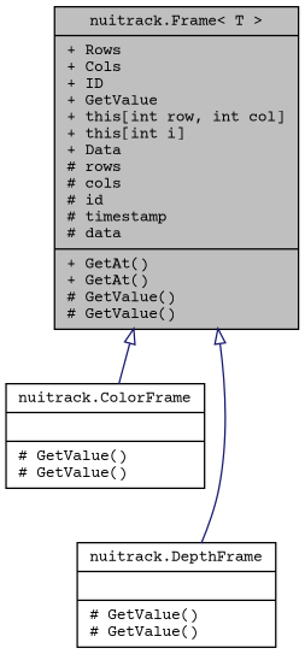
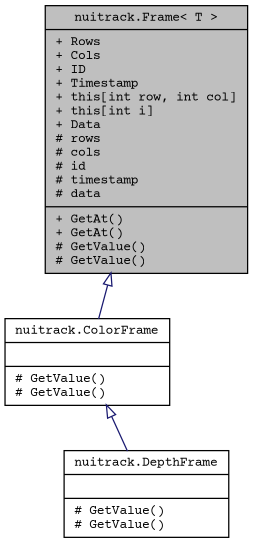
  digraph {
    fontname="Courier Prime"
    node [color=black fillcolor=white fontname="Courier Prime" fontsize=10 shape=record style=filled]
    edge [arrowtail=onormal color=midnightblue dir=back fontname="Courier Prime" fontsize=10 labelfontname=Helvetica labelfontsize=10 style=solid]
-   n1 [fillcolor=grey75 fontcolor=black height=0.2 label="{nuitrack.Frame\< T \>\n|+ Rows\l+ Cols\l+ ID\l+ GetValue\l+ this[int row, int col]\l+ this[int i]\l+ Data\l# rows\l# cols\l# id\l# timestamp\l# data\l|+ GetAt()\l+ GetAt()\l# GetValue()\l# GetValue()\l}" width=0.4]
+   n1 [fillcolor=grey75 fontcolor=black height=0.2 label="{nuitrack.Frame\< T \>\n|+ Rows\l+ Cols\l+ ID\l+ Timestamp\l+ this[int row, int col]\l+ this[int i]\l+ Data\l# rows\l# cols\l# id\l# timestamp\l# data\l|+ GetAt()\l+ GetAt()\l# GetValue()\l# GetValue()\l}" width=0.4]
    n2 [height=0.2 label="{nuitrack.ColorFrame\n||# GetValue()\l# GetValue()\l}" width=0.4]
    n3 [height=0.2 label="{nuitrack.DepthFrame\n||# GetValue()\l# GetValue()\l}" width=0.4]
    n1 -> n2
-   n1 -> n3
+   n2 -> n3
  }
